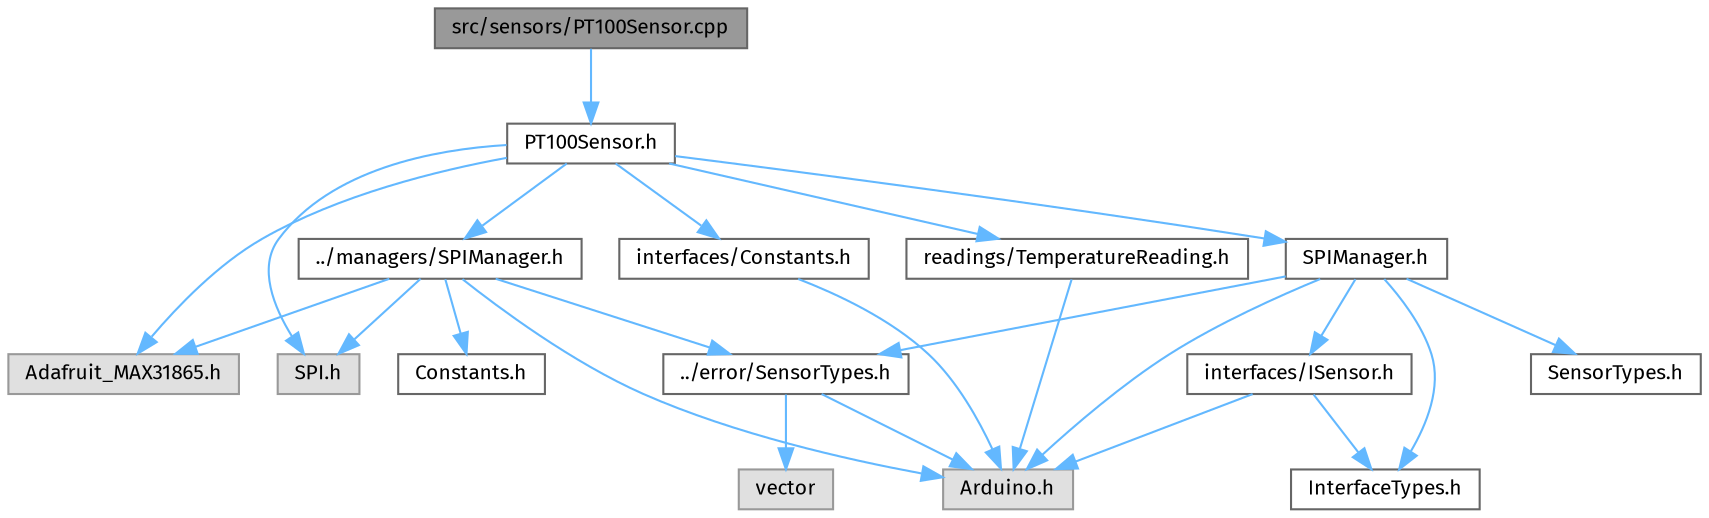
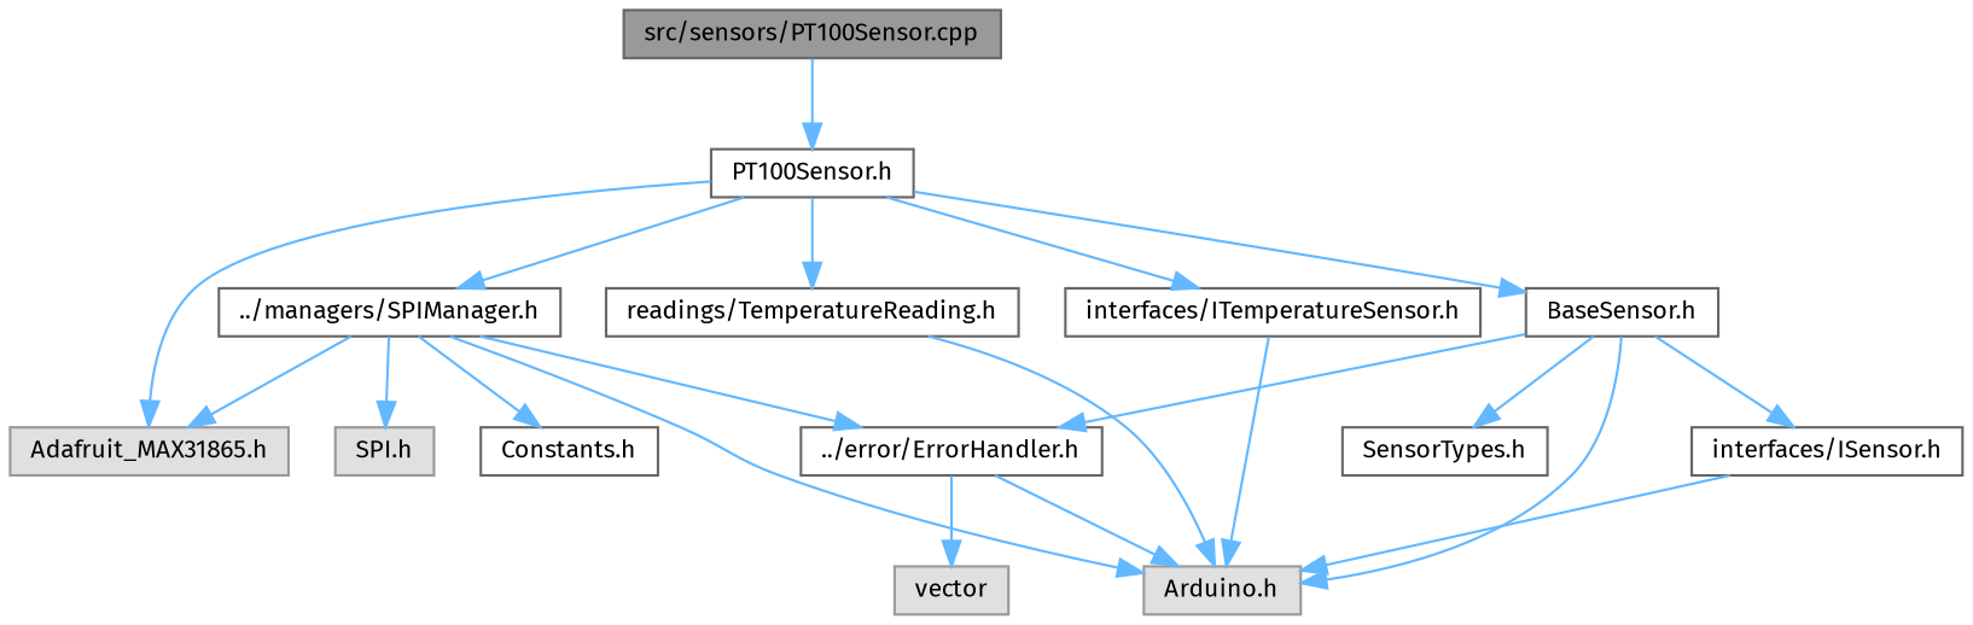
  digraph {
    fontname="Fira Sans"
    node [color=grey40 fillcolor=white fontname="Fira Sans" fontsize=10 shape=box style=filled]
    edge [color=steelblue1 fontname="Fira Sans" fontsize=10 labelfontname=Helvetica labelfontsize=10 style=solid]
    n1 [color=gray40 fillcolor=grey60 fontcolor=black height=0.2 label="src/sensors/PT100Sensor.cpp" width=0.4]
    n2 [height=0.2 label="PT100Sensor.h" width=0.4]
    n3 [color=grey60 fillcolor="#E0E0E0" height=0.2 label="Adafruit_MAX31865.h" width=0.4]
    n4 [color=grey60 fillcolor="#E0E0E0" height=0.2 label="SPI.h" width=0.4]
-   n5 [height=0.2 label="SPIManager.h" width=0.4]
-   n6 [height=0.2 label="interfaces/Constants.h" width=0.4]
+   n5 [height=0.2 label="BaseSensor.h" width=0.4]
+   n6 [height=0.2 label="interfaces/ITemperatureSensor.h" width=0.4]
    n7 [height=0.2 label="readings/TemperatureReading.h" width=0.4]
    n8 [height=0.2 label="../managers/SPIManager.h" width=0.4]
    n9 [color=grey60 fillcolor="#E0E0E0" height=0.2 label="Arduino.h" width=0.4]
    n10 [height=0.2 label="interfaces/ISensor.h" width=0.4]
-   n11 [height=0.2 label="InterfaceTypes.h" width=0.4]
-   n12 [height=0.2 label="../error/SensorTypes.h" width=0.4]
+   n12 [height=0.2 label="../error/ErrorHandler.h" width=0.4]
    n13 [height=0.2 label="SensorTypes.h" width=0.4]
    n14 [height=0.2 label="Constants.h" width=0.4]
    n15 [color=grey60 fillcolor="#E0E0E0" height=0.2 label=vector width=0.4]
    n1 -> n2
    n2 -> n3
-   n2 -> n4
    n2 -> n5
    n2 -> n6
    n2 -> n7
    n2 -> n8
    n5 -> n9
    n5 -> n10
-   n5 -> n11
    n5 -> n12
    n5 -> n13
    n6 -> n9
    n7 -> n9
    n8 -> n3
    n8 -> n4
    n8 -> n9
    n8 -> n12
    n8 -> n14
    n10 -> n9
-   n10 -> n11
    n12 -> n9
    n12 -> n15
  }
